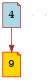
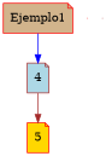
  digraph {
    node [color=red fillcolor=tan shape=note style=filled]
+   n1 [group=1 label=Ejemplo1 width=1]
    n2 [color=brown fillcolor=lightblue label=4 width=0.25]
-   n3 [fillcolor=gold label=9 width=0.25]
+   n3 [fillcolor=gold label=5 width=0.25]
    e0 [shape=point width=0]
    e1 [color=brown fillcolor=salmon shape=point width=0]
+   n1 -> n2 [color=blue]
    n2 -> n3 [color=brown]
  }
